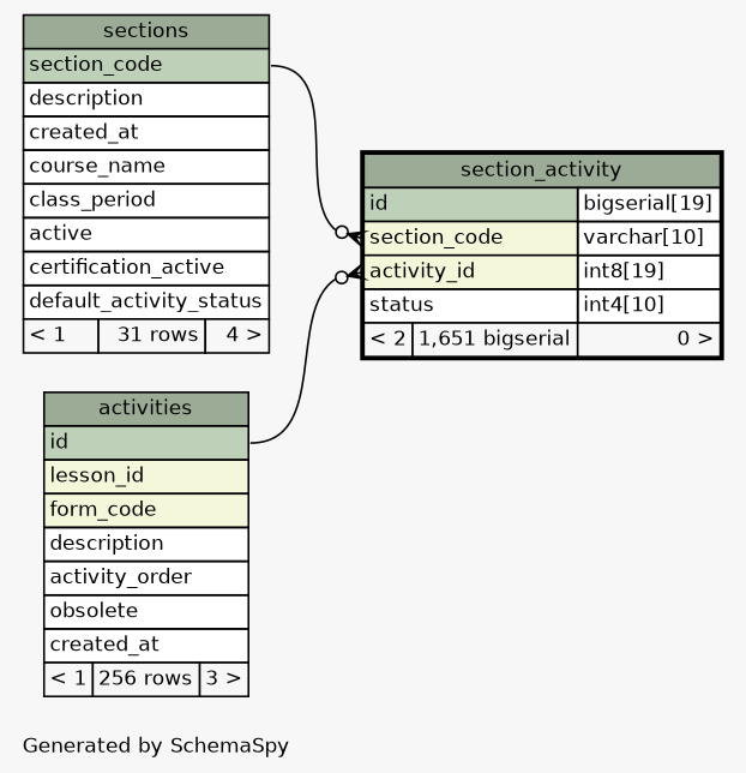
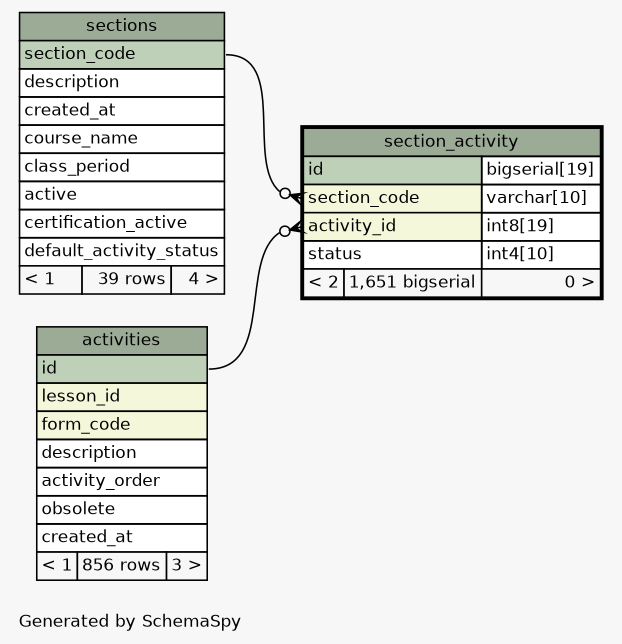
  digraph {
    bgcolor="#f7f7f7"
    fontname=Helvetica
    fontsize=11
    label="\nGenerated by SchemaSpy"
    labeljust=l
    nodesep=0.18
    rankdir=RL
    ranksep=0.46
    node [fontname=Helvetica fontsize=11 shape=plaintext]
    edge [arrowhead=none arrowsize=0.8 arrowtail=crowodot dir=back]
    n1 [label=<     <TABLE BORDER="2" CELLBORDER="1" CELLSPACING="0" BGCOLOR="#ffffff">       <TR><TD COLSPAN="3" BGCOLOR="#9bab96" ALIGN="CENTER">section_activity</TD></TR>       <TR><TD PORT="id" COLSPAN="2" BGCOLOR="#bed1b8" ALIGN="LEFT">id</TD><TD PORT="id.type" ALIGN="LEFT">bigserial[19]</TD></TR>       <TR><TD PORT="section_code" COLSPAN="2" BGCOLOR="#f4f7da" ALIGN="LEFT">section_code</TD><TD PORT="section_code.type" ALIGN="LEFT">varchar[10]</TD></TR>       <TR><TD PORT="activity_id" COLSPAN="2" BGCOLOR="#f4f7da" ALIGN="LEFT">activity_id</TD><TD PORT="activity_id.type" ALIGN="LEFT">int8[19]</TD></TR>       <TR><TD PORT="status" COLSPAN="2" ALIGN="LEFT">status</TD><TD PORT="status.type" ALIGN="LEFT">int4[10]</TD></TR>       <TR><TD ALIGN="LEFT" BGCOLOR="#f7f7f7">&lt; 2</TD><TD ALIGN="RIGHT" BGCOLOR="#f7f7f7">1,651 bigserial</TD><TD ALIGN="RIGHT" BGCOLOR="#f7f7f7">0 &gt;</TD></TR>     </TABLE>>]
-   n2 [label=<     <TABLE BORDER="0" CELLBORDER="1" CELLSPACING="0" BGCOLOR="#ffffff">       <TR><TD COLSPAN="3" BGCOLOR="#9bab96" ALIGN="CENTER">activities</TD></TR>       <TR><TD PORT="id" COLSPAN="3" BGCOLOR="#bed1b8" ALIGN="LEFT">id</TD></TR>       <TR><TD PORT="lesson_id" COLSPAN="3" BGCOLOR="#f4f7da" ALIGN="LEFT">lesson_id</TD></TR>       <TR><TD PORT="form_code" COLSPAN="3" BGCOLOR="#f4f7da" ALIGN="LEFT">form_code</TD></TR>       <TR><TD PORT="description" COLSPAN="3" ALIGN="LEFT">description</TD></TR>       <TR><TD PORT="activity_order" COLSPAN="3" ALIGN="LEFT">activity_order</TD></TR>       <TR><TD PORT="obsolete" COLSPAN="3" ALIGN="LEFT">obsolete</TD></TR>       <TR><TD PORT="created_at" COLSPAN="3" ALIGN="LEFT">created_at</TD></TR>       <TR><TD ALIGN="LEFT" BGCOLOR="#f7f7f7">&lt; 1</TD><TD ALIGN="RIGHT" BGCOLOR="#f7f7f7">256 rows</TD><TD ALIGN="RIGHT" BGCOLOR="#f7f7f7">3 &gt;</TD></TR>     </TABLE>>]
-   n3 [label=<     <TABLE BORDER="0" CELLBORDER="1" CELLSPACING="0" BGCOLOR="#ffffff">       <TR><TD COLSPAN="3" BGCOLOR="#9bab96" ALIGN="CENTER">sections</TD></TR>       <TR><TD PORT="section_code" COLSPAN="3" BGCOLOR="#bed1b8" ALIGN="LEFT">section_code</TD></TR>       <TR><TD PORT="description" COLSPAN="3" ALIGN="LEFT">description</TD></TR>       <TR><TD PORT="created_at" COLSPAN="3" ALIGN="LEFT">created_at</TD></TR>       <TR><TD PORT="course_name" COLSPAN="3" ALIGN="LEFT">course_name</TD></TR>       <TR><TD PORT="class_period" COLSPAN="3" ALIGN="LEFT">class_period</TD></TR>       <TR><TD PORT="active" COLSPAN="3" ALIGN="LEFT">active</TD></TR>       <TR><TD PORT="certification_active" COLSPAN="3" ALIGN="LEFT">certification_active</TD></TR>       <TR><TD PORT="default_activity_status" COLSPAN="3" ALIGN="LEFT">default_activity_status</TD></TR>       <TR><TD ALIGN="LEFT" BGCOLOR="#f7f7f7">&lt; 1</TD><TD ALIGN="RIGHT" BGCOLOR="#f7f7f7">31 rows</TD><TD ALIGN="RIGHT" BGCOLOR="#f7f7f7">4 &gt;</TD></TR>     </TABLE>>]
+   n2 [label=<     <TABLE BORDER="0" CELLBORDER="1" CELLSPACING="0" BGCOLOR="#ffffff">       <TR><TD COLSPAN="3" BGCOLOR="#9bab96" ALIGN="CENTER">activities</TD></TR>       <TR><TD PORT="id" COLSPAN="3" BGCOLOR="#bed1b8" ALIGN="LEFT">id</TD></TR>       <TR><TD PORT="lesson_id" COLSPAN="3" BGCOLOR="#f4f7da" ALIGN="LEFT">lesson_id</TD></TR>       <TR><TD PORT="form_code" COLSPAN="3" BGCOLOR="#f4f7da" ALIGN="LEFT">form_code</TD></TR>       <TR><TD PORT="description" COLSPAN="3" ALIGN="LEFT">description</TD></TR>       <TR><TD PORT="activity_order" COLSPAN="3" ALIGN="LEFT">activity_order</TD></TR>       <TR><TD PORT="obsolete" COLSPAN="3" ALIGN="LEFT">obsolete</TD></TR>       <TR><TD PORT="created_at" COLSPAN="3" ALIGN="LEFT">created_at</TD></TR>       <TR><TD ALIGN="LEFT" BGCOLOR="#f7f7f7">&lt; 1</TD><TD ALIGN="RIGHT" BGCOLOR="#f7f7f7">856 rows</TD><TD ALIGN="RIGHT" BGCOLOR="#f7f7f7">3 &gt;</TD></TR>     </TABLE>>]
+   n3 [label=<     <TABLE BORDER="0" CELLBORDER="1" CELLSPACING="0" BGCOLOR="#ffffff">       <TR><TD COLSPAN="3" BGCOLOR="#9bab96" ALIGN="CENTER">sections</TD></TR>       <TR><TD PORT="section_code" COLSPAN="3" BGCOLOR="#bed1b8" ALIGN="LEFT">section_code</TD></TR>       <TR><TD PORT="description" COLSPAN="3" ALIGN="LEFT">description</TD></TR>       <TR><TD PORT="created_at" COLSPAN="3" ALIGN="LEFT">created_at</TD></TR>       <TR><TD PORT="course_name" COLSPAN="3" ALIGN="LEFT">course_name</TD></TR>       <TR><TD PORT="class_period" COLSPAN="3" ALIGN="LEFT">class_period</TD></TR>       <TR><TD PORT="active" COLSPAN="3" ALIGN="LEFT">active</TD></TR>       <TR><TD PORT="certification_active" COLSPAN="3" ALIGN="LEFT">certification_active</TD></TR>       <TR><TD PORT="default_activity_status" COLSPAN="3" ALIGN="LEFT">default_activity_status</TD></TR>       <TR><TD ALIGN="LEFT" BGCOLOR="#f7f7f7">&lt; 1</TD><TD ALIGN="RIGHT" BGCOLOR="#f7f7f7">39 rows</TD><TD ALIGN="RIGHT" BGCOLOR="#f7f7f7">4 &gt;</TD></TR>     </TABLE>>]
    n1 -> n2 [headport="id:e" tailport="activity_id:w"]
    n1 -> n3 [headport="section_code:e" tailport="section_code:w"]
  }
